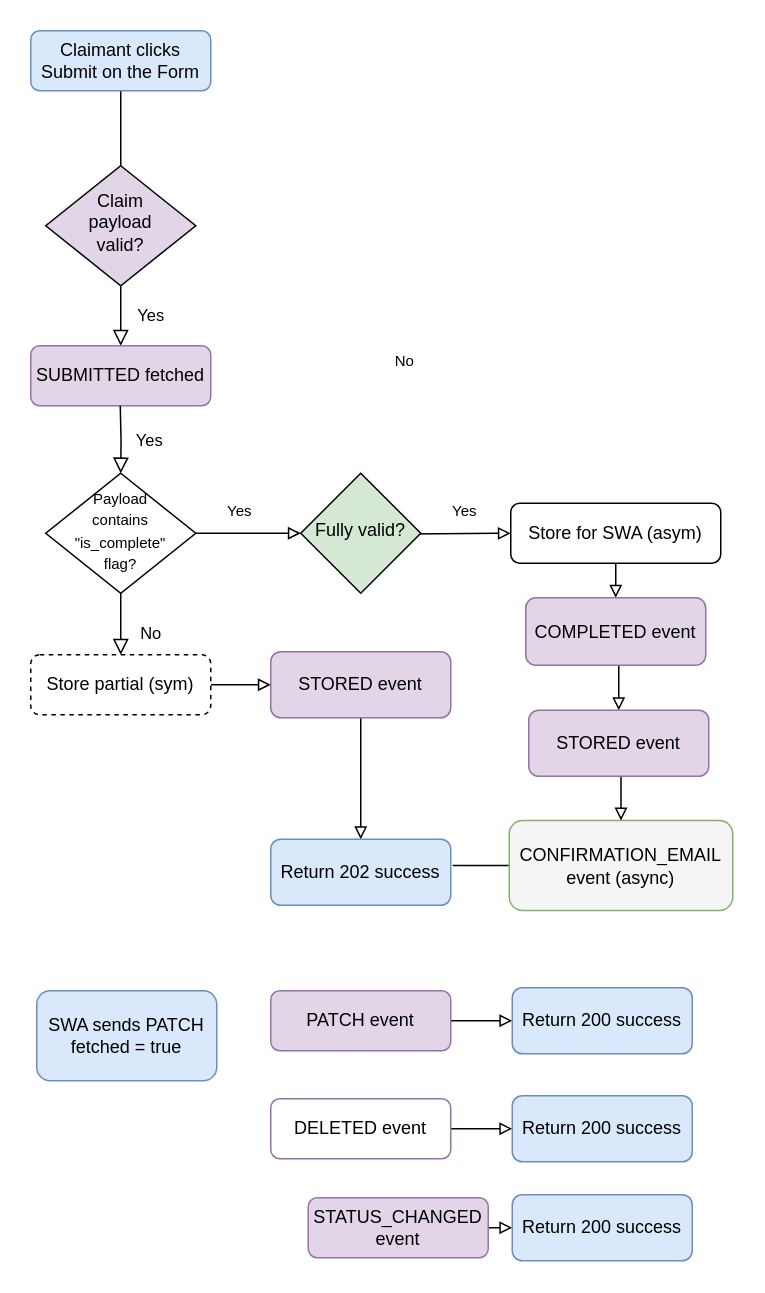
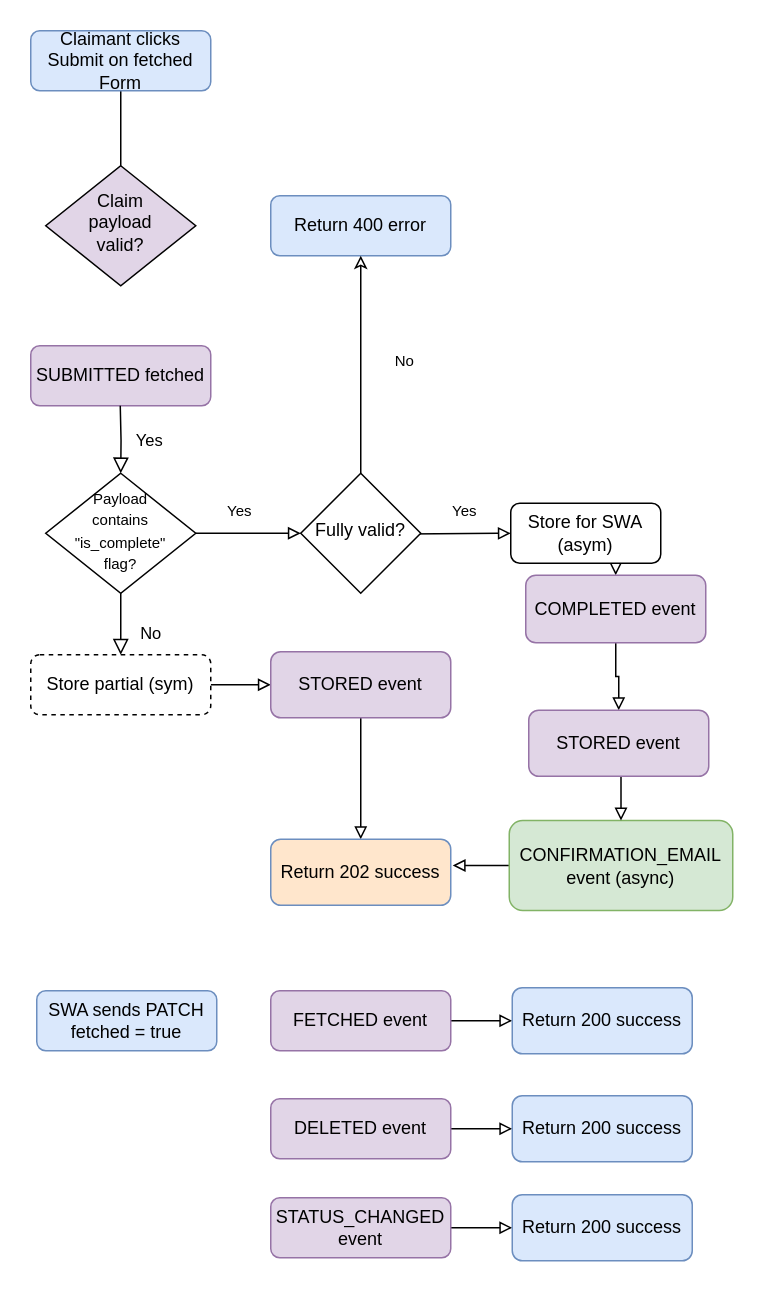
  <mxCell id="0" />
  <mxCell id="1" parent="0" />
  <mxCell id="2" value="" style="rounded=0;html=1;jettySize=auto;orthogonalLoop=1;fontSize=11;endArrow=none;endFill=0;endSize=8;strokeWidth=1;shadow=0;labelBackgroundColor=none;edgeStyle=orthogonalEdgeStyle;" parent="1" source="3" target="5" edge="1"><mxGeometry relative="1" as="geometry" /></mxCell>
- <mxCell id="3" value="Claimant clicks Submit on the Form" style="rounded=1;whiteSpace=wrap;html=1;fontSize=12;glass=0;strokeWidth=1;shadow=0;fillColor=#dae8fc;strokeColor=#6c8ebf;" parent="1" vertex="1"><mxGeometry x="20" y="20" width="120" height="40" as="geometry" /></mxCell>
- <mxCell id="4" value="Yes" style="rounded=0;html=1;jettySize=auto;orthogonalLoop=1;fontSize=11;endArrow=block;endFill=0;endSize=8;strokeWidth=1;shadow=0;labelBackgroundColor=none;edgeStyle=orthogonalEdgeStyle;entryX=0.5;entryY=0;entryDx=0;entryDy=0;" parent="1" source="5" target="15" edge="1"><mxGeometry y="20" relative="1" as="geometry"><mxPoint as="offset" /></mxGeometry></mxCell>
+ <mxCell id="3" value="Claimant clicks Submit on fetched Form" style="rounded=1;whiteSpace=wrap;html=1;fontSize=12;glass=0;strokeWidth=1;shadow=0;fillColor=#dae8fc;strokeColor=#6c8ebf;" parent="1" vertex="1"><mxGeometry x="20" y="20" width="120" height="40" as="geometry" /></mxCell>
  <mxCell id="5" value="&lt;font style=&quot;font-size: 12px&quot;&gt;Claim&lt;br&gt;payload&lt;br&gt;valid?&lt;/font&gt;" style="rhombus;whiteSpace=wrap;html=1;shadow=0;fontFamily=Helvetica;fontSize=12;align=center;strokeWidth=1;spacing=6;spacingTop=-4;fillColor=#e1d5e7;" parent="1" vertex="1"><mxGeometry x="30" y="110" width="100" height="80" as="geometry" /></mxCell>
+ <mxCell id="6" value="Return 400 error" style="rounded=1;whiteSpace=wrap;html=1;fontSize=12;glass=0;strokeWidth=1;shadow=0;fillColor=#dae8fc;strokeColor=#6c8ebf;" parent="1" vertex="1"><mxGeometry x="180" y="130" width="120" height="40" as="geometry" /></mxCell>
  <mxCell id="7" value="No" style="rounded=0;html=1;jettySize=auto;orthogonalLoop=1;fontSize=11;endArrow=block;endFill=0;endSize=8;strokeWidth=1;shadow=0;labelBackgroundColor=none;edgeStyle=orthogonalEdgeStyle;" parent="1" source="9" target="12" edge="1"><mxGeometry x="0.333" y="20" relative="1" as="geometry"><mxPoint as="offset" /></mxGeometry></mxCell>
  <mxCell id="8" value="" style="edgeStyle=orthogonalEdgeStyle;rounded=0;orthogonalLoop=1;jettySize=auto;html=1;fontSize=10;endFill=0;endArrow=block;" parent="1" source="9" target="23" edge="1"><mxGeometry relative="1" as="geometry" /></mxCell>
  <mxCell id="9" value="&lt;font style=&quot;font-size: 10px&quot;&gt;Payload&lt;br&gt;contains &quot;is_complete&quot;&lt;br&gt;flag?&lt;/font&gt;" style="rhombus;whiteSpace=wrap;html=1;shadow=0;fontFamily=Helvetica;fontSize=12;align=center;strokeWidth=1;spacing=6;spacingTop=-4;" parent="1" vertex="1"><mxGeometry x="30" y="315" width="100" height="80" as="geometry" /></mxCell>
  <mxCell id="10" value="" style="edgeStyle=orthogonalEdgeStyle;rounded=0;orthogonalLoop=1;jettySize=auto;html=1;fontSize=10;endFill=0;endArrow=block;" parent="1" source="12" target="17" edge="1"><mxGeometry relative="1" as="geometry" /></mxCell>
  <mxCell id="11" value="" style="edgeStyle=orthogonalEdgeStyle;rounded=0;orthogonalLoop=1;jettySize=auto;html=1;fontSize=10;endFill=0;exitX=0.5;exitY=1;exitDx=0;exitDy=0;endArrow=block;" parent="1" source="17" target="20" edge="1"><mxGeometry relative="1" as="geometry" /></mxCell>
  <mxCell id="12" value="Store partial (sym)" style="rounded=1;whiteSpace=wrap;html=1;fontSize=12;glass=0;strokeWidth=1;shadow=0;dashed=1;" parent="1" vertex="1"><mxGeometry x="20" y="436" width="120" height="40" as="geometry" /></mxCell>
  <mxCell id="13" style="edgeStyle=orthogonalEdgeStyle;rounded=0;orthogonalLoop=1;jettySize=auto;html=1;exitX=0.5;exitY=1;exitDx=0;exitDy=0;entryX=0.5;entryY=0;entryDx=0;entryDy=0;endArrow=block;endFill=0;" edge="1" parent="1" source="14" target="19"><mxGeometry relative="1" as="geometry" /></mxCell>
- <mxCell id="14" value="Store for SWA (asym)" style="rounded=1;whiteSpace=wrap;html=1;fontSize=12;glass=0;strokeWidth=1;shadow=0;" parent="1" vertex="1"><mxGeometry x="340" y="335" width="140" height="40" as="geometry" /></mxCell>
+ <mxCell id="14" value="Store for SWA (asym)" style="rounded=1;whiteSpace=wrap;html=1;fontSize=12;glass=0;strokeWidth=1;shadow=0;" parent="1" vertex="1"><mxGeometry x="340" y="335" width="100" height="40" as="geometry" /></mxCell>
  <mxCell id="15" value="SUBMITTED fetched" style="rounded=1;whiteSpace=wrap;html=1;fontSize=12;glass=0;strokeWidth=1;shadow=0;fillColor=#e1d5e7;strokeColor=#9673a6;" parent="1" vertex="1"><mxGeometry x="20" y="230" width="120" height="40" as="geometry" /></mxCell>
  <mxCell id="16" value="Yes" style="rounded=0;html=1;jettySize=auto;orthogonalLoop=1;fontSize=11;endArrow=block;endFill=0;endSize=8;strokeWidth=1;shadow=0;labelBackgroundColor=none;edgeStyle=orthogonalEdgeStyle;entryX=0.5;entryY=0;entryDx=0;entryDy=0;" parent="1" target="9" edge="1"><mxGeometry x="0.007" y="19" relative="1" as="geometry"><mxPoint as="offset" /><mxPoint x="79.67" y="270" as="sourcePoint" /><mxPoint x="79.67" y="310" as="targetPoint" /></mxGeometry></mxCell>
  <mxCell id="17" value="STORED event" style="whiteSpace=wrap;html=1;rounded=1;shadow=0;strokeWidth=1;glass=0;fillColor=#e1d5e7;strokeColor=#9673a6;" parent="1" vertex="1"><mxGeometry x="180" y="434" width="120" height="44" as="geometry" /></mxCell>
  <mxCell id="18" style="edgeStyle=orthogonalEdgeStyle;rounded=0;orthogonalLoop=1;jettySize=auto;html=1;exitX=0.5;exitY=1;exitDx=0;exitDy=0;entryX=0.5;entryY=0;entryDx=0;entryDy=0;endArrow=block;endFill=0;" edge="1" parent="1" source="19" target="30"><mxGeometry relative="1" as="geometry" /></mxCell>
- <mxCell id="19" value="COMPLETED event" style="whiteSpace=wrap;html=1;rounded=1;shadow=0;strokeWidth=1;glass=0;fillColor=#e1d5e7;strokeColor=#9673a6;" parent="1" vertex="1"><mxGeometry x="350" y="398" width="120" height="45" as="geometry" /></mxCell>
- <mxCell id="20" value="Return 202 success" style="whiteSpace=wrap;html=1;rounded=1;shadow=0;strokeWidth=1;glass=0;fillColor=#dae8fc;strokeColor=#6c8ebf;" parent="1" vertex="1"><mxGeometry x="180" y="559" width="120" height="44" as="geometry" /></mxCell>
+ <mxCell id="19" value="COMPLETED event" style="whiteSpace=wrap;html=1;rounded=1;shadow=0;strokeWidth=1;glass=0;fillColor=#e1d5e7;strokeColor=#9673a6;" parent="1" vertex="1"><mxGeometry x="350" y="383" width="120" height="45" as="geometry" /></mxCell>
+ <mxCell id="20" value="Return 202 success" style="whiteSpace=wrap;html=1;rounded=1;shadow=0;strokeWidth=1;glass=0;fillColor=#ffe6cc;strokeColor=#6c8ebf;" parent="1" vertex="1"><mxGeometry x="180" y="559" width="120" height="44" as="geometry" /></mxCell>
  <mxCell id="21" style="edgeStyle=orthogonalEdgeStyle;rounded=0;orthogonalLoop=1;jettySize=auto;html=1;exitX=1;exitY=0.5;exitDx=0;exitDy=0;entryX=0;entryY=0.5;entryDx=0;entryDy=0;fontSize=10;endFill=0;endArrow=block;" parent="1" target="14" edge="1"><mxGeometry relative="1" as="geometry"><mxPoint x="200" y="355" as="sourcePoint" /></mxGeometry></mxCell>
- <mxCell id="23" value="Fully valid?" style="rhombus;whiteSpace=wrap;html=1;shadow=0;strokeWidth=1;spacing=6;spacingTop=-4;fillColor=#d5e8d4;" parent="1" vertex="1"><mxGeometry x="200" y="315" width="80" height="80" as="geometry" /></mxCell>
+ <mxCell id="22" style="edgeStyle=orthogonalEdgeStyle;rounded=0;orthogonalLoop=1;jettySize=auto;html=1;exitX=0.5;exitY=0;exitDx=0;exitDy=0;entryX=0.5;entryY=1;entryDx=0;entryDy=0;fontSize=10;endFill=0;" parent="1" source="23" target="6" edge="1"><mxGeometry relative="1" as="geometry" /></mxCell>
+ <mxCell id="23" value="Fully valid?" style="rhombus;whiteSpace=wrap;html=1;shadow=0;strokeWidth=1;spacing=6;spacingTop=-4;" parent="1" vertex="1"><mxGeometry x="200" y="315" width="80" height="80" as="geometry" /></mxCell>
  <mxCell id="24" value="Yes" style="text;html=1;align=center;verticalAlign=middle;resizable=0;points=[];autosize=1;strokeColor=none;fillColor=none;fontSize=10;" parent="1" vertex="1"><mxGeometry x="144" y="330" width="30" height="20" as="geometry" /></mxCell>
  <mxCell id="25" value="No" style="text;html=1;align=center;verticalAlign=middle;resizable=0;points=[];autosize=1;strokeColor=none;fillColor=none;fontSize=10;" parent="1" vertex="1"><mxGeometry x="254" y="230" width="30" height="20" as="geometry" /></mxCell>
  <mxCell id="26" value="Yes" style="text;html=1;align=center;verticalAlign=middle;resizable=0;points=[];autosize=1;strokeColor=none;fillColor=none;fontSize=10;" parent="1" vertex="1"><mxGeometry x="294" y="330" width="30" height="20" as="geometry" /></mxCell>
- <mxCell id="27" style="edgeStyle=orthogonalEdgeStyle;rounded=0;orthogonalLoop=1;jettySize=auto;html=1;exitX=0;exitY=0.5;exitDx=0;exitDy=0;entryX=1.011;entryY=0.409;entryDx=0;entryDy=0;entryPerimeter=0;fontSize=10;endFill=0;endArrow=none;" parent="1" source="28" target="20" edge="1"><mxGeometry relative="1" as="geometry" /></mxCell>
- <mxCell id="28" value="CONFIRMATION_EMAIL event (async)" style="whiteSpace=wrap;html=1;rounded=1;shadow=0;strokeWidth=1;glass=0;fillColor=#f5f5f5;strokeColor=#82b366;" parent="1" vertex="1"><mxGeometry x="339" y="546.5" width="149" height="60" as="geometry" /></mxCell>
+ <mxCell id="27" style="edgeStyle=orthogonalEdgeStyle;rounded=0;orthogonalLoop=1;jettySize=auto;html=1;exitX=0;exitY=0.5;exitDx=0;exitDy=0;entryX=1.011;entryY=0.409;entryDx=0;entryDy=0;entryPerimeter=0;fontSize=10;endFill=0;endArrow=block;" parent="1" source="28" target="20" edge="1"><mxGeometry relative="1" as="geometry" /></mxCell>
+ <mxCell id="28" value="CONFIRMATION_EMAIL event (async)" style="whiteSpace=wrap;html=1;rounded=1;shadow=0;strokeWidth=1;glass=0;fillColor=#d5e8d4;strokeColor=#82b366;" parent="1" vertex="1"><mxGeometry x="339" y="546.5" width="149" height="60" as="geometry" /></mxCell>
  <mxCell id="29" style="edgeStyle=orthogonalEdgeStyle;rounded=0;orthogonalLoop=1;jettySize=auto;html=1;exitX=0.5;exitY=1;exitDx=0;exitDy=0;entryX=0.5;entryY=0;entryDx=0;entryDy=0;endArrow=block;endFill=0;" edge="1" parent="1" source="30" target="28"><mxGeometry relative="1" as="geometry" /></mxCell>
  <mxCell id="30" value="STORED event" style="whiteSpace=wrap;html=1;rounded=1;shadow=0;strokeWidth=1;glass=0;fillColor=#e1d5e7;strokeColor=#9673a6;" vertex="1" parent="1"><mxGeometry x="352" y="473" width="120" height="44" as="geometry" /></mxCell>
- <mxCell id="31" value="SWA sends PATCH fetched = true" style="rounded=1;whiteSpace=wrap;html=1;fontSize=12;glass=0;strokeWidth=1;shadow=0;fillColor=#dae8fc;strokeColor=#6c8ebf;" vertex="1" parent="1"><mxGeometry x="24" y="660" width="120" height="60" as="geometry" /></mxCell>
+ <mxCell id="31" value="SWA sends PATCH fetched = true" style="rounded=1;whiteSpace=wrap;html=1;fontSize=12;glass=0;strokeWidth=1;shadow=0;fillColor=#dae8fc;strokeColor=#6c8ebf;" vertex="1" parent="1"><mxGeometry x="24" y="660" width="120" height="40" as="geometry" /></mxCell>
  <mxCell id="32" style="edgeStyle=orthogonalEdgeStyle;rounded=0;orthogonalLoop=1;jettySize=auto;html=1;exitX=1;exitY=0.5;exitDx=0;exitDy=0;endArrow=block;endFill=0;entryX=0;entryY=0.5;entryDx=0;entryDy=0;" edge="1" parent="1" source="33" target="34"><mxGeometry relative="1" as="geometry"><mxPoint x="335" y="680" as="targetPoint" /></mxGeometry></mxCell>
- <mxCell id="33" value="PATCH event" style="whiteSpace=wrap;html=1;rounded=1;shadow=0;strokeWidth=1;glass=0;fillColor=#e1d5e7;strokeColor=#9673a6;" vertex="1" parent="1"><mxGeometry x="180" y="660" width="120" height="40" as="geometry" /></mxCell>
+ <mxCell id="33" value="FETCHED event" style="whiteSpace=wrap;html=1;rounded=1;shadow=0;strokeWidth=1;glass=0;fillColor=#e1d5e7;strokeColor=#9673a6;" vertex="1" parent="1"><mxGeometry x="180" y="660" width="120" height="40" as="geometry" /></mxCell>
  <mxCell id="34" value="Return 200 success" style="whiteSpace=wrap;html=1;rounded=1;shadow=0;strokeWidth=1;glass=0;fillColor=#dae8fc;strokeColor=#6c8ebf;" vertex="1" parent="1"><mxGeometry x="341" y="658" width="120" height="44" as="geometry" /></mxCell>
  <mxCell id="35" style="edgeStyle=orthogonalEdgeStyle;rounded=0;orthogonalLoop=1;jettySize=auto;html=1;exitX=0.5;exitY=1;exitDx=0;exitDy=0;endArrow=block;endFill=0;" edge="1" parent="1" source="33" target="33"><mxGeometry relative="1" as="geometry" /></mxCell>
  <mxCell id="36" style="edgeStyle=orthogonalEdgeStyle;rounded=0;orthogonalLoop=1;jettySize=auto;html=1;exitX=1;exitY=0.5;exitDx=0;exitDy=0;endArrow=block;endFill=0;entryX=0;entryY=0.5;entryDx=0;entryDy=0;" edge="1" parent="1" source="37" target="38"><mxGeometry relative="1" as="geometry"><mxPoint x="335" y="752" as="targetPoint" /></mxGeometry></mxCell>
- <mxCell id="37" value="DELETED event" style="whiteSpace=wrap;html=1;rounded=1;shadow=0;strokeWidth=1;glass=0;fillColor=#ffffff;strokeColor=#9673a6;" vertex="1" parent="1"><mxGeometry x="180" y="732" width="120" height="40" as="geometry" /></mxCell>
+ <mxCell id="37" value="DELETED event" style="whiteSpace=wrap;html=1;rounded=1;shadow=0;strokeWidth=1;glass=0;fillColor=#e1d5e7;strokeColor=#9673a6;" vertex="1" parent="1"><mxGeometry x="180" y="732" width="120" height="40" as="geometry" /></mxCell>
  <mxCell id="38" value="Return 200 success" style="whiteSpace=wrap;html=1;rounded=1;shadow=0;strokeWidth=1;glass=0;fillColor=#dae8fc;strokeColor=#6c8ebf;" vertex="1" parent="1"><mxGeometry x="341" y="730" width="120" height="44" as="geometry" /></mxCell>
  <mxCell id="39" style="edgeStyle=orthogonalEdgeStyle;rounded=0;orthogonalLoop=1;jettySize=auto;html=1;exitX=0.5;exitY=1;exitDx=0;exitDy=0;endArrow=block;endFill=0;" edge="1" parent="1" source="37" target="37"><mxGeometry relative="1" as="geometry" /></mxCell>
  <mxCell id="40" style="edgeStyle=orthogonalEdgeStyle;rounded=0;orthogonalLoop=1;jettySize=auto;html=1;exitX=1;exitY=0.5;exitDx=0;exitDy=0;endArrow=block;endFill=0;entryX=0;entryY=0.5;entryDx=0;entryDy=0;" edge="1" parent="1" source="41" target="42"><mxGeometry relative="1" as="geometry"><mxPoint x="335" y="818" as="targetPoint" /></mxGeometry></mxCell>
- <mxCell id="41" value="STATUS_CHANGED event" style="whiteSpace=wrap;html=1;rounded=1;shadow=0;strokeWidth=1;glass=0;fillColor=#e1d5e7;strokeColor=#9673a6;" vertex="1" parent="1"><mxGeometry x="205" y="798" width="120" height="40" as="geometry" /></mxCell>
+ <mxCell id="41" value="STATUS_CHANGED event" style="whiteSpace=wrap;html=1;rounded=1;shadow=0;strokeWidth=1;glass=0;fillColor=#e1d5e7;strokeColor=#9673a6;" vertex="1" parent="1"><mxGeometry x="180" y="798" width="120" height="40" as="geometry" /></mxCell>
  <mxCell id="42" value="Return 200 success" style="whiteSpace=wrap;html=1;rounded=1;shadow=0;strokeWidth=1;glass=0;fillColor=#dae8fc;strokeColor=#6c8ebf;" vertex="1" parent="1"><mxGeometry x="341" y="796" width="120" height="44" as="geometry" /></mxCell>
  <mxCell id="43" style="edgeStyle=orthogonalEdgeStyle;rounded=0;orthogonalLoop=1;jettySize=auto;html=1;exitX=0.5;exitY=1;exitDx=0;exitDy=0;endArrow=block;endFill=0;" edge="1" parent="1" source="41" target="41"><mxGeometry relative="1" as="geometry" /></mxCell>
